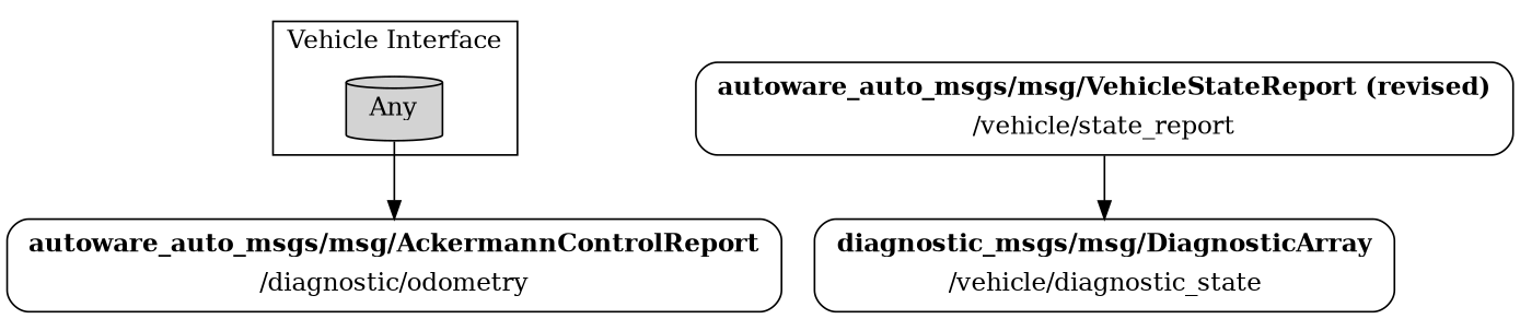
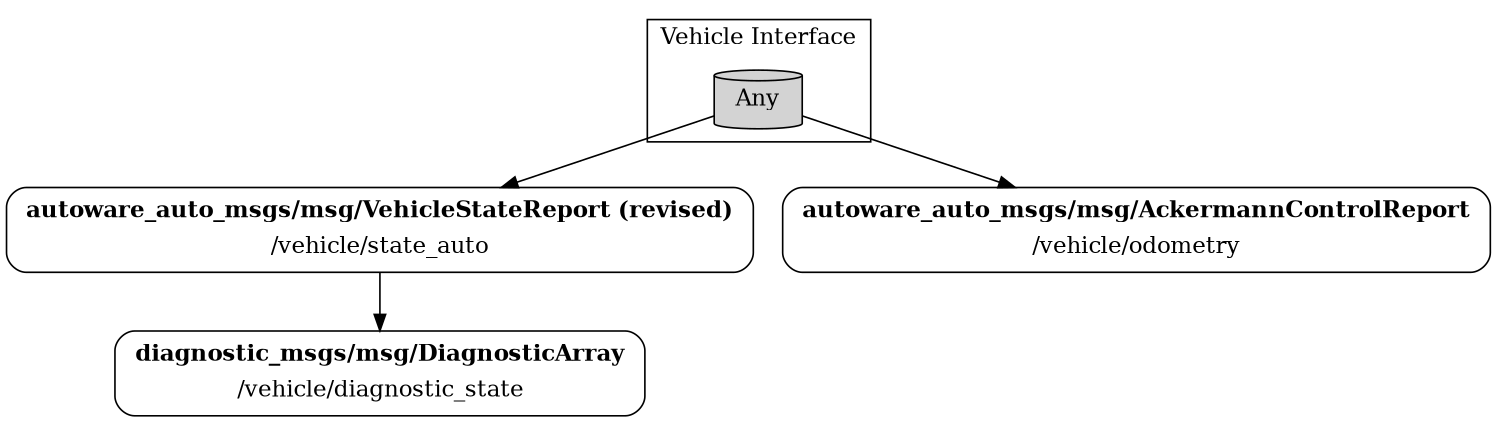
  digraph {
    node [shape=box style=rounded]
    n1 [label=Any shape=cylinder style=filled]
-   n2 [label=<<TABLE BORDER="0"><TR><TD><b>autoware_auto_msgs/msg/VehicleStateReport (revised)</b></TD></TR><TR><TD>/vehicle/state_report</TD></TR></TABLE>>]
-   n3 [label=<<TABLE BORDER="0"><TR><TD><b>autoware_auto_msgs/msg/AckermannControlReport</b></TD></TR><TR><TD>/diagnostic/odometry</TD></TR></TABLE>>]
+   n2 [label=<<TABLE BORDER="0"><TR><TD><b>autoware_auto_msgs/msg/VehicleStateReport (revised)</b></TD></TR><TR><TD>/vehicle/state_auto</TD></TR></TABLE>>]
+   n3 [label=<<TABLE BORDER="0"><TR><TD><b>autoware_auto_msgs/msg/AckermannControlReport</b></TD></TR><TR><TD>/vehicle/odometry</TD></TR></TABLE>>]
    n4 [label=<<TABLE BORDER="0"><TR><TD><b>diagnostic_msgs/msg/DiagnosticArray</b></TD></TR><TR><TD>/vehicle/diagnostic_state</TD></TR></TABLE>>]
    subgraph cluster_1 {
      label="Vehicle Interface"
      n1
    }
+   n1 -> n2
    n1 -> n3
    n2 -> n4
  }
